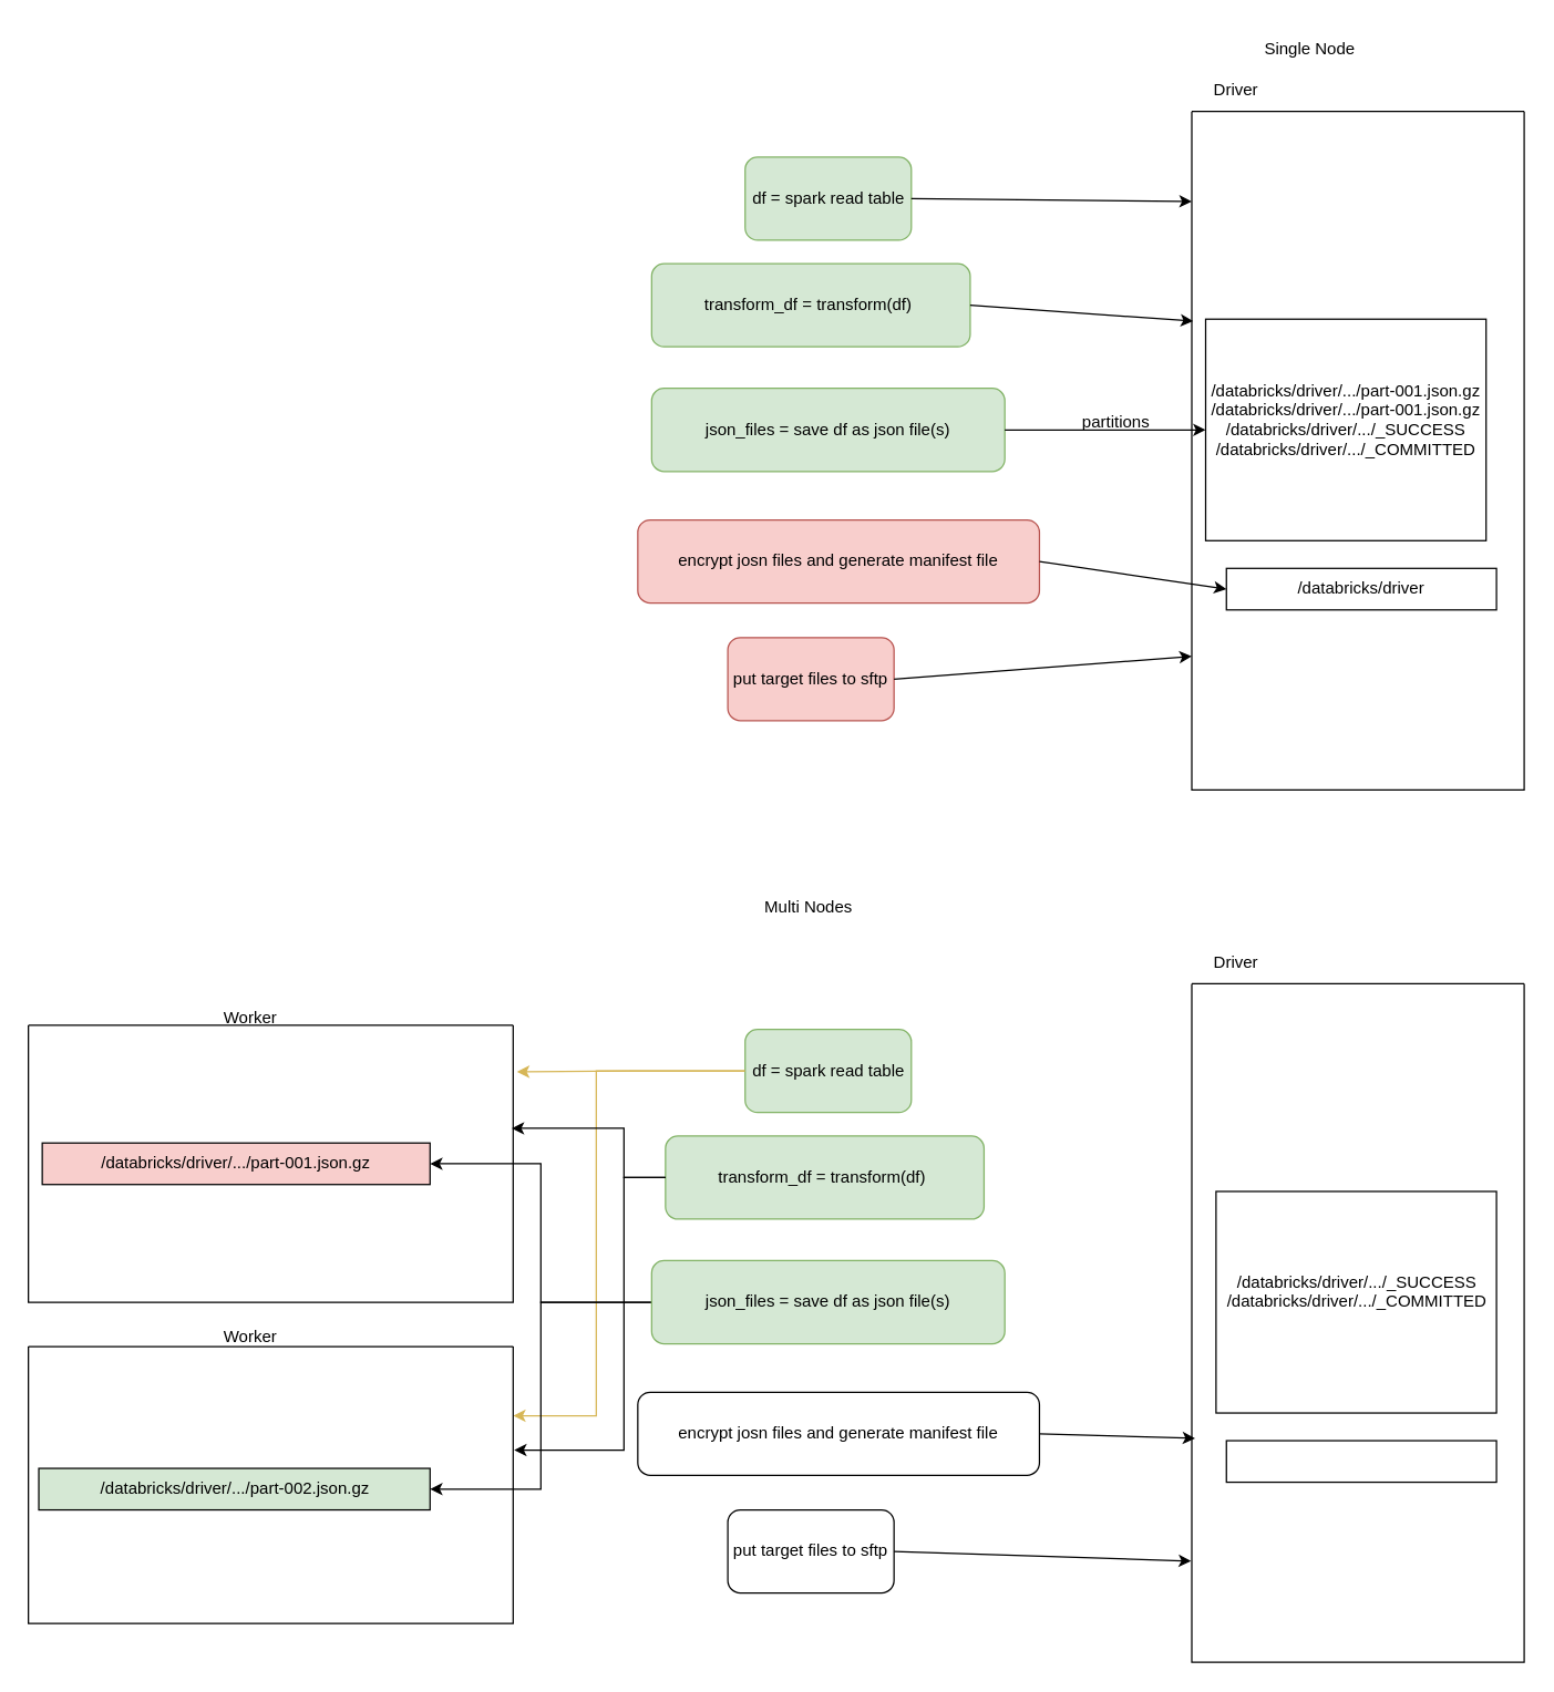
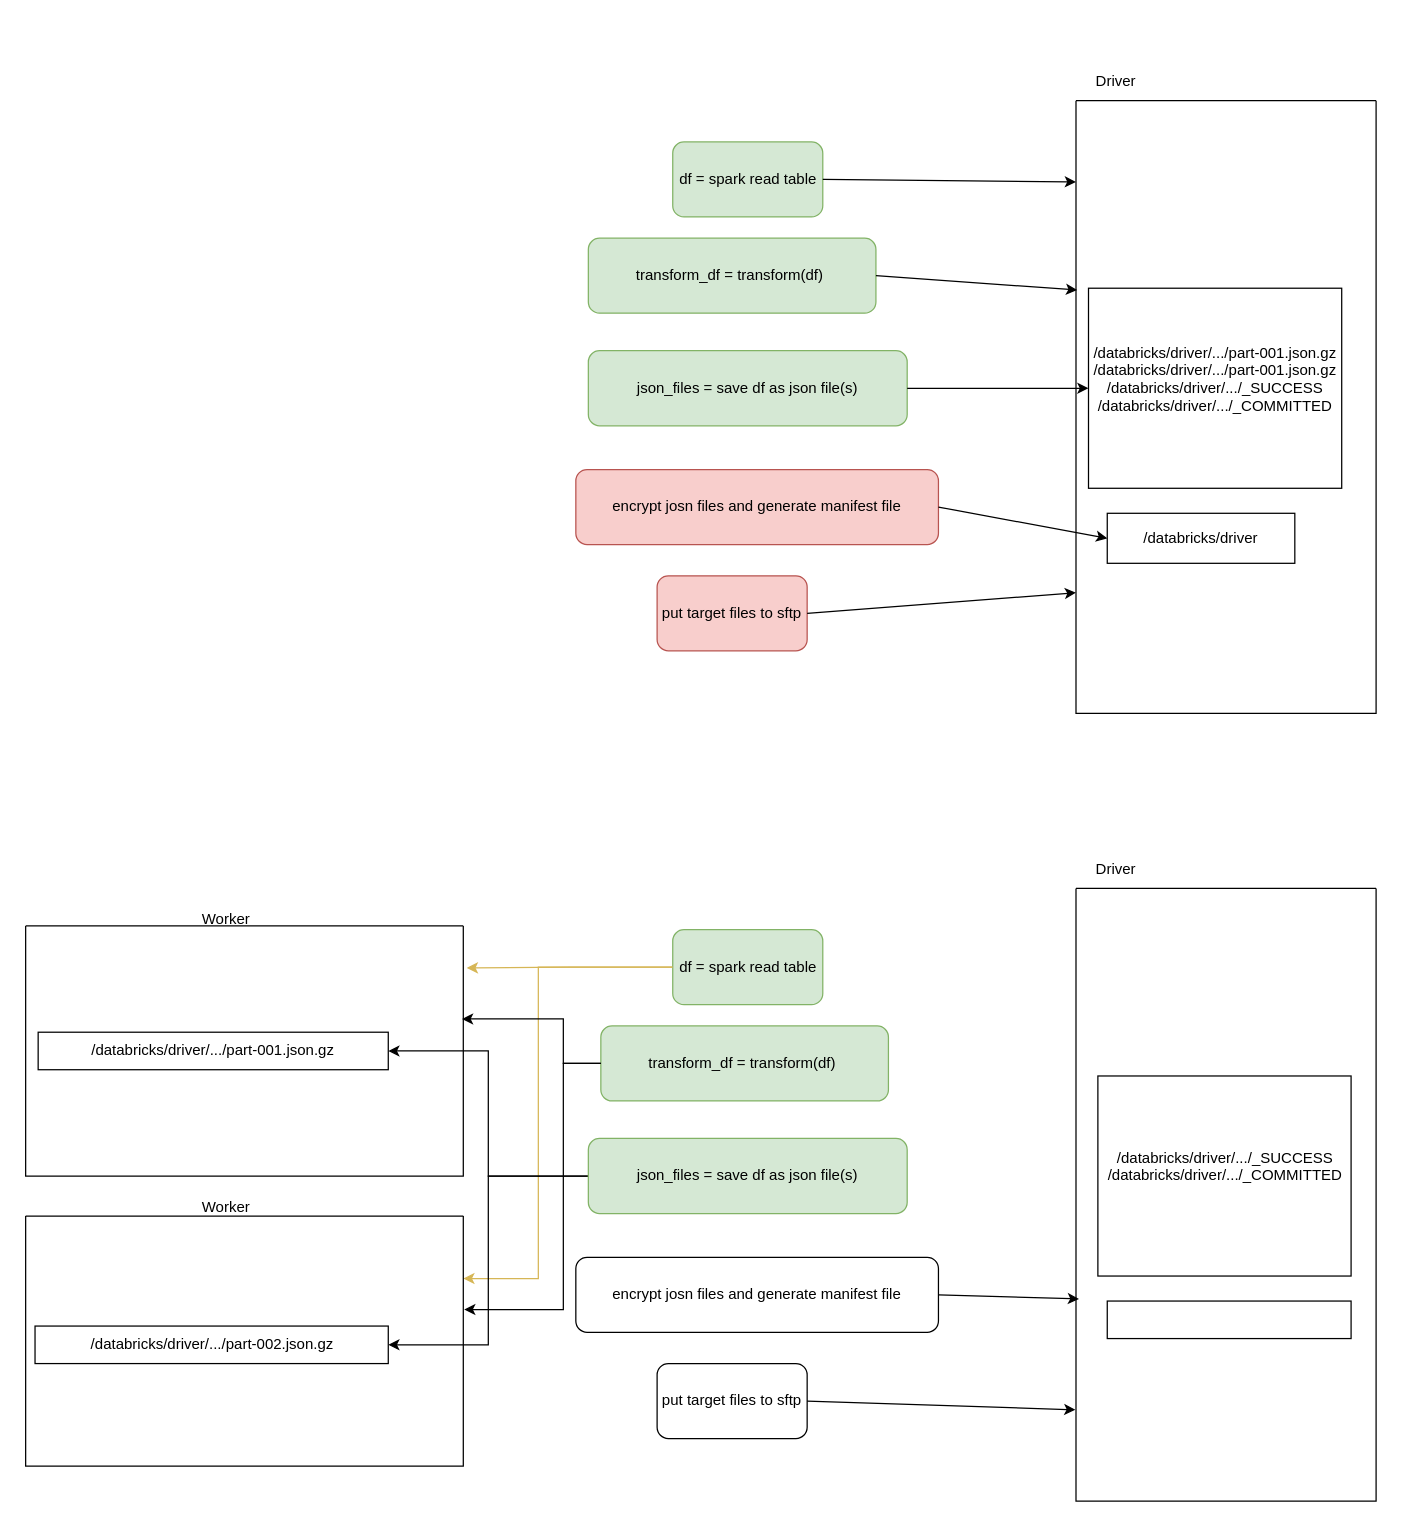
  <mxCell id="0" />
  <mxCell id="1" parent="0" />
- <mxCell id="2" value="Single Node" style="text;html=1;align=center;verticalAlign=middle;resizable=0;points=[];autosize=1;strokeColor=none;fillColor=none;" vertex="1" parent="1"><mxGeometry x="900" y="20" width="90" height="30" as="geometry" /></mxCell>
  <mxCell id="3" value="" style="swimlane;startSize=0;" vertex="1" parent="1"><mxGeometry x="860" y="80" width="240" height="490" as="geometry" /></mxCell>
  <mxCell id="4" value="/databricks/driver/.../part-001.json.gz&lt;div&gt;/databricks/driver/.../part-001.json.gz&lt;/div&gt;&lt;div&gt;/databricks/driver/.../_SUCCESS&lt;/div&gt;&lt;div&gt;&lt;div&gt;/databricks/driver/.../_COMMITTED&lt;/div&gt;&lt;/div&gt;&lt;div&gt;&lt;br&gt;&lt;/div&gt;" style="rounded=0;whiteSpace=wrap;html=1;" vertex="1" parent="3"><mxGeometry x="10" y="150" width="202.5" height="160" as="geometry" /></mxCell>
- <mxCell id="5" value="/databricks/driver" style="rounded=0;whiteSpace=wrap;html=1;" vertex="1" parent="3"><mxGeometry x="25" y="330" width="195" height="30" as="geometry" /></mxCell>
+ <mxCell id="5" value="/databricks/driver" style="rounded=0;whiteSpace=wrap;html=1;" vertex="1" parent="3"><mxGeometry x="25" y="330" width="150" height="40" as="geometry" /></mxCell>
  <mxCell id="6" value="&amp;nbsp;Driver" style="text;html=1;align=center;verticalAlign=middle;resizable=0;points=[];autosize=1;strokeColor=none;fillColor=none;" vertex="1" parent="1"><mxGeometry x="860" y="50" width="60" height="30" as="geometry" /></mxCell>
  <mxCell id="7" value="df = spark read table" style="rounded=1;whiteSpace=wrap;html=1;fillColor=#d5e8d4;strokeColor=#82b366;" vertex="1" parent="1"><mxGeometry x="537.5" y="113" width="120" height="60" as="geometry" /></mxCell>
  <mxCell id="8" value="transform_df = transform(df)&amp;nbsp;" style="rounded=1;whiteSpace=wrap;html=1;fillColor=#d5e8d4;strokeColor=#82b366;" vertex="1" parent="1"><mxGeometry x="470" y="190" width="230" height="60" as="geometry" /></mxCell>
  <mxCell id="9" value="json_files = save df as json file(s)" style="rounded=1;whiteSpace=wrap;html=1;fillColor=#d5e8d4;strokeColor=#82b366;" vertex="1" parent="1"><mxGeometry x="470" y="280" width="255" height="60" as="geometry" /></mxCell>
  <mxCell id="10" value="encrypt josn files and generate manifest file" style="rounded=1;whiteSpace=wrap;html=1;fillColor=#f8cecc;strokeColor=#b85450;" vertex="1" parent="1"><mxGeometry x="460" y="375" width="290" height="60" as="geometry" /></mxCell>
  <mxCell id="11" value="put target files to sftp" style="rounded=1;whiteSpace=wrap;html=1;fillColor=#f8cecc;strokeColor=#b85450;" vertex="1" parent="1"><mxGeometry x="525" y="460" width="120" height="60" as="geometry" /></mxCell>
  <mxCell id="12" value="" style="endArrow=classic;html=1;rounded=0;exitX=1;exitY=0.5;exitDx=0;exitDy=0;" edge="1" parent="1" source="7"><mxGeometry width="50" height="50" relative="1" as="geometry"><mxPoint x="800" y="440" as="sourcePoint" /><mxPoint x="860" y="145" as="targetPoint" /></mxGeometry></mxCell>
  <mxCell id="13" value="" style="endArrow=classic;html=1;rounded=0;exitX=1;exitY=0.5;exitDx=0;exitDy=0;entryX=0.004;entryY=0.309;entryDx=0;entryDy=0;entryPerimeter=0;" edge="1" parent="1" source="8" target="3"><mxGeometry width="50" height="50" relative="1" as="geometry"><mxPoint x="800" y="440" as="sourcePoint" /><mxPoint x="850" y="390" as="targetPoint" /></mxGeometry></mxCell>
  <mxCell id="14" value="" style="endArrow=classic;html=1;rounded=0;exitX=1;exitY=0.5;exitDx=0;exitDy=0;" edge="1" parent="1" source="9" target="4"><mxGeometry width="50" height="50" relative="1" as="geometry"><mxPoint x="800" y="440" as="sourcePoint" /><mxPoint x="850" y="390" as="targetPoint" /></mxGeometry></mxCell>
  <mxCell id="15" value="" style="endArrow=classic;html=1;rounded=0;exitX=1;exitY=0.5;exitDx=0;exitDy=0;entryX=0;entryY=0.5;entryDx=0;entryDy=0;" edge="1" parent="1" source="10" target="5"><mxGeometry width="50" height="50" relative="1" as="geometry"><mxPoint x="800" y="440" as="sourcePoint" /><mxPoint x="857" y="407" as="targetPoint" /></mxGeometry></mxCell>
  <mxCell id="16" value="" style="endArrow=classic;html=1;rounded=0;exitX=1;exitY=0.5;exitDx=0;exitDy=0;entryX=0;entryY=0.803;entryDx=0;entryDy=0;entryPerimeter=0;" edge="1" parent="1" source="11" target="3"><mxGeometry width="50" height="50" relative="1" as="geometry"><mxPoint x="667.5" y="500" as="sourcePoint" /><mxPoint x="860" y="400" as="targetPoint" /></mxGeometry></mxCell>
- <mxCell id="17" value="partitions" style="text;html=1;align=center;verticalAlign=middle;resizable=0;points=[];autosize=1;strokeColor=none;fillColor=none;" vertex="1" parent="1"><mxGeometry x="770" y="290" width="70" height="30" as="geometry" /></mxCell>
- <mxCell id="18" value="Multi Nodes" style="text;html=1;align=center;verticalAlign=middle;resizable=0;points=[];autosize=1;strokeColor=none;fillColor=none;" vertex="1" parent="1"><mxGeometry x="537.5" y="640" width="90" height="30" as="geometry" /></mxCell>
  <mxCell id="19" value="" style="swimlane;startSize=0;" vertex="1" parent="1"><mxGeometry x="860" y="710" width="240" height="490" as="geometry" /></mxCell>
  <mxCell id="20" value="" style="rounded=0;whiteSpace=wrap;html=1;" vertex="1" parent="19"><mxGeometry x="25" y="330" width="195" height="30" as="geometry" /></mxCell>
  <mxCell id="21" value="&lt;div&gt;/databricks/driver/.../_SUCCESS&lt;/div&gt;&lt;div&gt;&lt;div&gt;/databricks/driver/.../_COMMITTED&lt;/div&gt;&lt;/div&gt;&lt;div&gt;&lt;br&gt;&lt;/div&gt;" style="rounded=0;whiteSpace=wrap;html=1;" vertex="1" parent="19"><mxGeometry x="17.5" y="150" width="202.5" height="160" as="geometry" /></mxCell>
  <mxCell id="22" value="&amp;nbsp;Driver" style="text;html=1;align=center;verticalAlign=middle;resizable=0;points=[];autosize=1;strokeColor=none;fillColor=none;" vertex="1" parent="1"><mxGeometry x="860" y="680" width="60" height="30" as="geometry" /></mxCell>
  <mxCell id="23" style="edgeStyle=orthogonalEdgeStyle;rounded=0;orthogonalLoop=1;jettySize=auto;html=1;entryX=1;entryY=0.25;entryDx=0;entryDy=0;fillColor=#fff2cc;strokeColor=#d6b656;" edge="1" parent="1" source="24" target="36"><mxGeometry relative="1" as="geometry"><Array as="points"><mxPoint x="430" y="773" /><mxPoint x="430" y="1022" /></Array></mxGeometry></mxCell>
  <mxCell id="24" value="df = spark read table" style="rounded=1;whiteSpace=wrap;html=1;fillColor=#d5e8d4;strokeColor=#82b366;" vertex="1" parent="1"><mxGeometry x="537.5" y="743" width="120" height="60" as="geometry" /></mxCell>
  <mxCell id="25" value="transform_df = transform(df)&amp;nbsp;" style="rounded=1;whiteSpace=wrap;html=1;fillColor=#d5e8d4;strokeColor=#82b366;" vertex="1" parent="1"><mxGeometry x="480" y="820" width="230" height="60" as="geometry" /></mxCell>
  <mxCell id="26" style="edgeStyle=orthogonalEdgeStyle;rounded=0;orthogonalLoop=1;jettySize=auto;html=1;entryX=1;entryY=0.5;entryDx=0;entryDy=0;" edge="1" parent="1" source="28" target="34"><mxGeometry relative="1" as="geometry" /></mxCell>
  <mxCell id="27" style="edgeStyle=orthogonalEdgeStyle;rounded=0;orthogonalLoop=1;jettySize=auto;html=1;exitX=0;exitY=0.5;exitDx=0;exitDy=0;entryX=1;entryY=0.5;entryDx=0;entryDy=0;" edge="1" parent="1" source="28" target="37"><mxGeometry relative="1" as="geometry" /></mxCell>
  <mxCell id="28" value="json_files = save df as json file(s)" style="rounded=1;whiteSpace=wrap;html=1;fillColor=#d5e8d4;strokeColor=#82b366;" vertex="1" parent="1"><mxGeometry x="470" y="910" width="255" height="60" as="geometry" /></mxCell>
  <mxCell id="29" value="encrypt josn files and generate manifest file" style="rounded=1;whiteSpace=wrap;html=1;" vertex="1" parent="1"><mxGeometry x="460" y="1005" width="290" height="60" as="geometry" /></mxCell>
  <mxCell id="30" value="put target files to sftp" style="rounded=1;whiteSpace=wrap;html=1;" vertex="1" parent="1"><mxGeometry x="525" y="1090" width="120" height="60" as="geometry" /></mxCell>
  <mxCell id="31" value="" style="endArrow=classic;html=1;rounded=0;exitX=1;exitY=0.5;exitDx=0;exitDy=0;entryX=0.01;entryY=0.67;entryDx=0;entryDy=0;entryPerimeter=0;" edge="1" parent="1" source="29" target="19"><mxGeometry width="50" height="50" relative="1" as="geometry"><mxPoint x="800" y="1070" as="sourcePoint" /><mxPoint x="857" y="1037" as="targetPoint" /></mxGeometry></mxCell>
  <mxCell id="32" value="" style="endArrow=classic;html=1;rounded=0;exitX=1;exitY=0.5;exitDx=0;exitDy=0;entryX=-0.002;entryY=0.851;entryDx=0;entryDy=0;entryPerimeter=0;" edge="1" parent="1" source="30" target="19"><mxGeometry width="50" height="50" relative="1" as="geometry"><mxPoint x="667.5" y="1130" as="sourcePoint" /><mxPoint x="860" y="1030" as="targetPoint" /></mxGeometry></mxCell>
  <mxCell id="33" value="" style="swimlane;startSize=0;" vertex="1" parent="1"><mxGeometry x="20" y="740" width="350" height="200" as="geometry" /></mxCell>
- <mxCell id="34" value="/databricks/driver/.../part-001.json.gz" style="rounded=0;whiteSpace=wrap;html=1;fillColor=#f8cecc;" vertex="1" parent="33"><mxGeometry x="10" y="85" width="280" height="30" as="geometry" /></mxCell>
+ <mxCell id="34" value="/databricks/driver/.../part-001.json.gz" style="rounded=0;whiteSpace=wrap;html=1;" vertex="1" parent="33"><mxGeometry x="10" y="85" width="280" height="30" as="geometry" /></mxCell>
  <mxCell id="35" value="Worker" style="text;html=1;align=center;verticalAlign=middle;resizable=0;points=[];autosize=1;strokeColor=none;fillColor=none;" vertex="1" parent="1"><mxGeometry x="150" y="720" width="60" height="30" as="geometry" /></mxCell>
  <mxCell id="36" value="" style="swimlane;startSize=0;" vertex="1" parent="1"><mxGeometry x="20" y="972" width="350" height="200" as="geometry" /></mxCell>
- <mxCell id="37" value="/databricks/driver/.../part-002.json.gz" style="rounded=0;whiteSpace=wrap;html=1;fillColor=#d5e8d4;" vertex="1" parent="36"><mxGeometry x="7.5" y="88" width="282.5" height="30" as="geometry" /></mxCell>
+ <mxCell id="37" value="/databricks/driver/.../part-002.json.gz" style="rounded=0;whiteSpace=wrap;html=1;" vertex="1" parent="36"><mxGeometry x="7.5" y="88" width="282.5" height="30" as="geometry" /></mxCell>
  <mxCell id="38" value="Worker" style="text;html=1;align=center;verticalAlign=middle;resizable=0;points=[];autosize=1;strokeColor=none;fillColor=none;" vertex="1" parent="1"><mxGeometry x="150" y="950" width="60" height="30" as="geometry" /></mxCell>
  <mxCell id="39" style="edgeStyle=orthogonalEdgeStyle;rounded=0;orthogonalLoop=1;jettySize=auto;html=1;entryX=1.008;entryY=0.168;entryDx=0;entryDy=0;entryPerimeter=0;fillColor=#fff2cc;strokeColor=#d6b656;" edge="1" parent="1" source="24" target="33"><mxGeometry relative="1" as="geometry" /></mxCell>
  <mxCell id="40" style="edgeStyle=orthogonalEdgeStyle;rounded=0;orthogonalLoop=1;jettySize=auto;html=1;entryX=0.997;entryY=0.372;entryDx=0;entryDy=0;entryPerimeter=0;" edge="1" parent="1" source="25" target="33"><mxGeometry relative="1" as="geometry"><Array as="points"><mxPoint x="450" y="850" /><mxPoint x="450" y="814" /></Array></mxGeometry></mxCell>
  <mxCell id="41" style="edgeStyle=orthogonalEdgeStyle;rounded=0;orthogonalLoop=1;jettySize=auto;html=1;entryX=1.002;entryY=0.374;entryDx=0;entryDy=0;entryPerimeter=0;" edge="1" parent="1" source="25" target="36"><mxGeometry relative="1" as="geometry"><Array as="points"><mxPoint x="450" y="850" /><mxPoint x="450" y="1047" /></Array></mxGeometry></mxCell>
